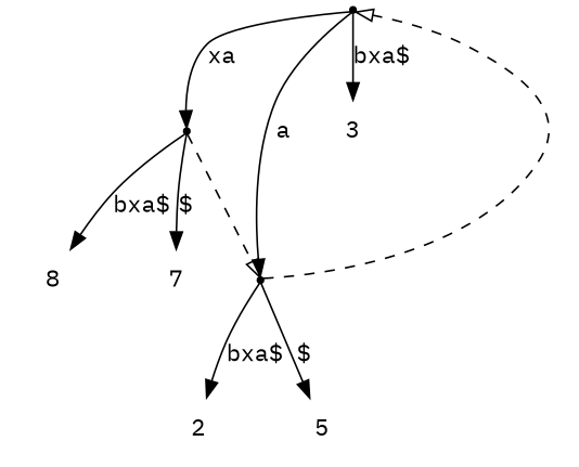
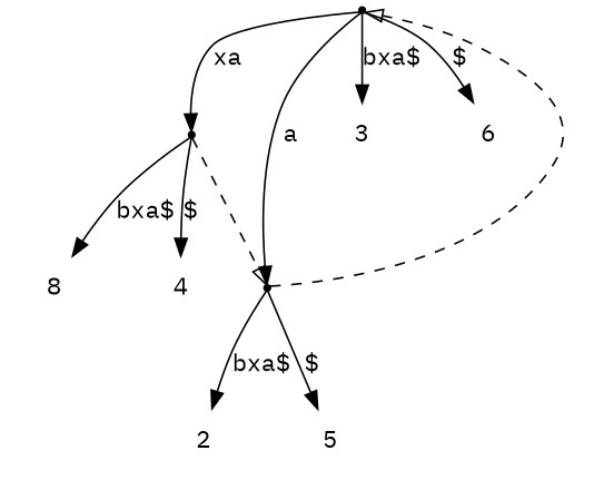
  digraph {
    fontname="IBM Plex Mono"
    node [fontname="IBM Plex Mono" shape=plaintext]
    edge [fontname="IBM Plex Mono"]
    0 [shape=point]
    -1 [shape=point]
    -2 [shape=point]
    3
+   6
    n6 [label=8]
-   4 [label=7]
+   4
    2
    5
    0 -> -1 [label=xa]
    0 -> -2 [label=a]
    0 -> 3 [label="bxa$"]
+   0 -> 6 [label="$"]
    -1 -> -2 [arrowhead=otriangle style=dashed]
    -1 -> n6 [label="bxa$"]
    -1 -> 4 [label="$"]
    -2 -> 0 [arrowhead=otriangle style=dashed]
    -2 -> 2 [label="bxa$"]
    -2 -> 5 [label="$"]
  }
